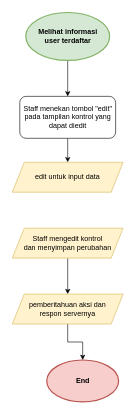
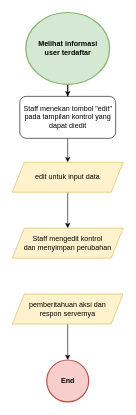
  <mxCell id="0" />
  <mxCell id="1" parent="0" />
- <mxCell id="2" value="End" style="ellipse;whiteSpace=wrap;html=1;aspect=fixed;fillColor=#f8cecc;strokeColor=#b85450;fontStyle=1;strokeWidth=2;" parent="1" vertex="1"><mxGeometry x="77.5" y="600" width="120" height="70" as="geometry" /></mxCell>
- <mxCell id="3" value="" style="edgeStyle=orthogonalEdgeStyle;rounded=0;orthogonalLoop=1;jettySize=auto;html=1;" parent="1" source="4" target="8" edge="1"><mxGeometry relative="1" as="geometry" /></mxCell>
+ <mxCell id="2" value="End" style="ellipse;whiteSpace=wrap;html=1;aspect=fixed;fillColor=#f8cecc;strokeColor=#b85450;fontStyle=1;strokeWidth=2;" parent="1" vertex="1"><mxGeometry x="77.5" y="600" width="70" height="70" as="geometry" /></mxCell>
  <mxCell id="4" value="Staff mengedit kontrol&lt;br&gt;dan menyimpan perubahan" style="shape=parallelogram;perimeter=parallelogramPerimeter;whiteSpace=wrap;html=1;fixedSize=1;strokeWidth=1;fillColor=#fff2cc;strokeColor=#d6b656;" parent="1" vertex="1"><mxGeometry x="20" y="380" width="185" height="50" as="geometry" /></mxCell>
  <mxCell id="5" value="" style="edgeStyle=orthogonalEdgeStyle;rounded=0;orthogonalLoop=1;jettySize=auto;html=1;" edge="1" parent="1" source="6" target="12"><mxGeometry relative="1" as="geometry" /></mxCell>
  <mxCell id="6" value="Staff menekan tombol &quot;edit&quot; pada tampilan kontrol yang dapat diedit" style="rounded=1;whiteSpace=wrap;html=1;fontSize=12;glass=0;strokeWidth=1;shadow=0;" parent="1" vertex="1"><mxGeometry x="32.5" y="160" width="160" height="70" as="geometry" /></mxCell>
  <mxCell id="7" style="edgeStyle=orthogonalEdgeStyle;rounded=0;orthogonalLoop=1;jettySize=auto;html=1;" parent="1" source="8" target="2" edge="1"><mxGeometry relative="1" as="geometry" /></mxCell>
  <mxCell id="8" value="pemberitahuan aksi dan&lt;br&gt;respon servernya" style="shape=parallelogram;perimeter=parallelogramPerimeter;whiteSpace=wrap;html=1;fixedSize=1;strokeWidth=1;fillColor=#fff2cc;strokeColor=#d6b656;" parent="1" vertex="1"><mxGeometry x="20" y="490" width="185" height="50" as="geometry" /></mxCell>
  <mxCell id="9" value="" style="edgeStyle=orthogonalEdgeStyle;rounded=0;orthogonalLoop=1;jettySize=auto;html=1;" parent="1" source="10" target="6" edge="1"><mxGeometry relative="1" as="geometry" /></mxCell>
- <mxCell id="10" value="&lt;b&gt;Melihat informasi&lt;br&gt;user terdaftar&lt;/b&gt;" style="ellipse;whiteSpace=wrap;html=1;fillColor=#d5e8d4;strokeColor=#82b366;strokeWidth=2;" parent="1" vertex="1"><mxGeometry x="42.5" y="20" width="140" height="80" as="geometry" /></mxCell>
+ <mxCell id="10" value="&lt;b&gt;Melihat informasi&lt;br&gt;user terdaftar&lt;/b&gt;" style="ellipse;whiteSpace=wrap;html=1;fillColor=#d5e8d4;strokeColor=#82b366;strokeWidth=2;" parent="1" vertex="1"><mxGeometry x="42.5" y="20" width="140" height="120" as="geometry" /></mxCell>
+ <mxCell id="11" value="" style="edgeStyle=orthogonalEdgeStyle;rounded=0;orthogonalLoop=1;jettySize=auto;html=1;" edge="1" parent="1" source="12" target="4"><mxGeometry relative="1" as="geometry" /></mxCell>
  <mxCell id="12" value="edit untuk input data" style="shape=parallelogram;perimeter=parallelogramPerimeter;whiteSpace=wrap;html=1;fixedSize=1;strokeWidth=1;fillColor=#fff2cc;strokeColor=#d6b656;" vertex="1" parent="1"><mxGeometry x="20" y="270" width="185" height="50" as="geometry" /></mxCell>
